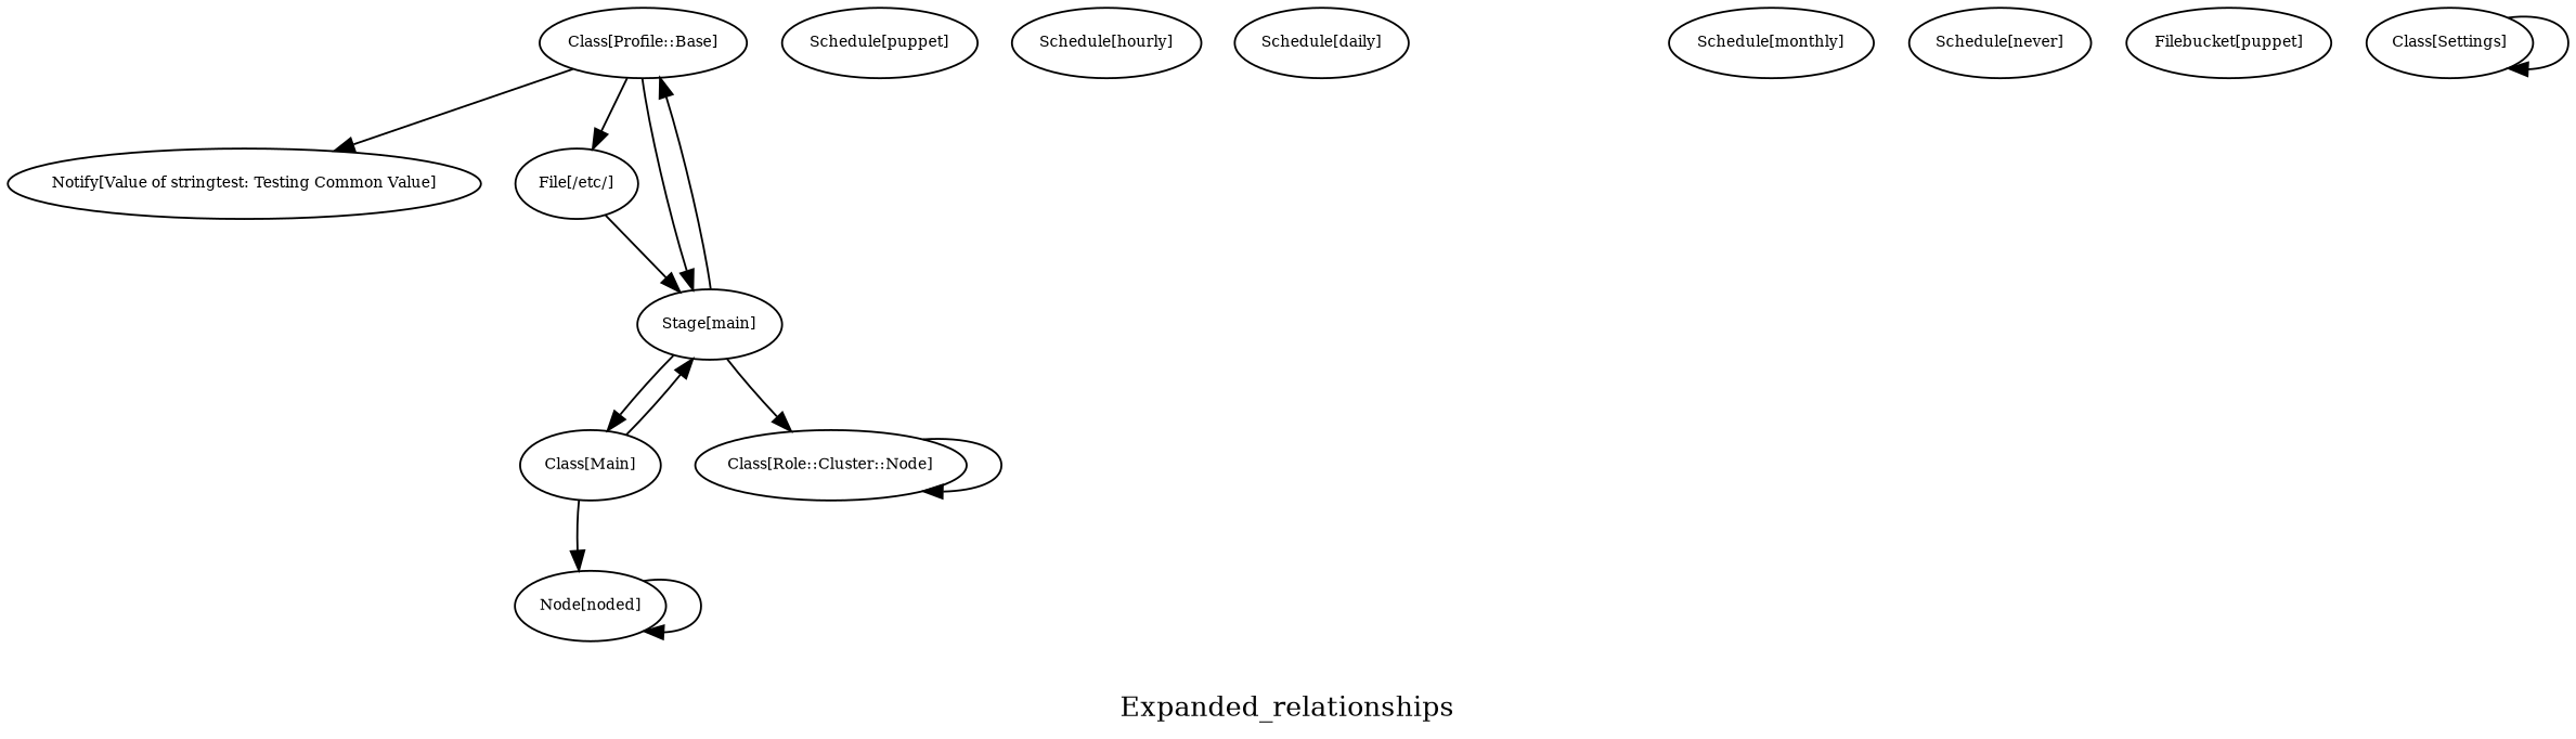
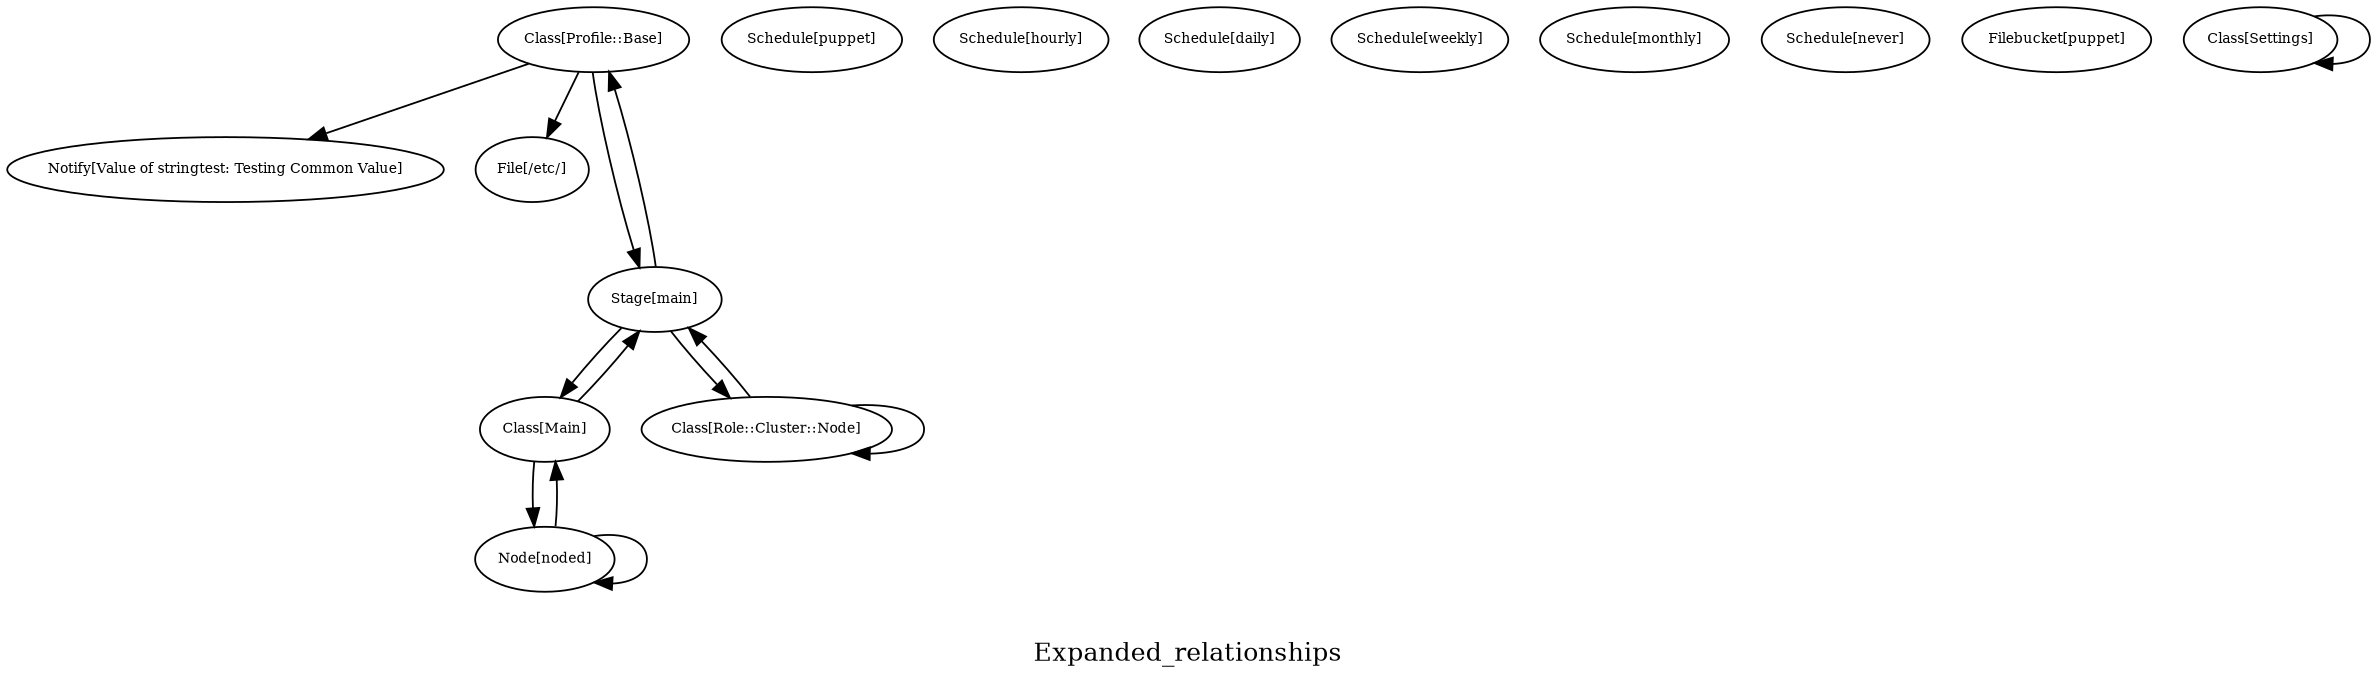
  digraph {
    label=Expanded_relationships
    node [fontsize=8]
    edge [fontsize=8]
    n1 [label="Notify[Value of stringtest: Testing Common Value]"]
    n2 [label="Class[Profile::Base]"]
    n3 [label="File[/etc/]"]
    n4 [label="Stage[main]"]
    n5 [label="Schedule[puppet]"]
    n6 [label="Schedule[hourly]"]
    n7 [label="Schedule[daily]"]
+   n8 [label="Schedule[weekly]"]
    n9 [label="Schedule[monthly]"]
    n10 [label="Schedule[never]"]
    n11 [label="Filebucket[puppet]"]
    n12 [label="Class[Main]"]
    n13 [label="Class[Role::Cluster::Node]"]
    n14 [label="Class[Settings]"]
    n15 [label="Node[noded]"]
    n2 -> n1
    n2 -> n3
    n2 -> n4
    n4 -> n2
    n4 -> n12
    n4 -> n13
    n12 -> n4
    n12 -> n15
-   n3 -> n4
+   n13 -> n4
    n13 -> n13
    n14 -> n14
+   n15 -> n12
    n15 -> n15
  }
